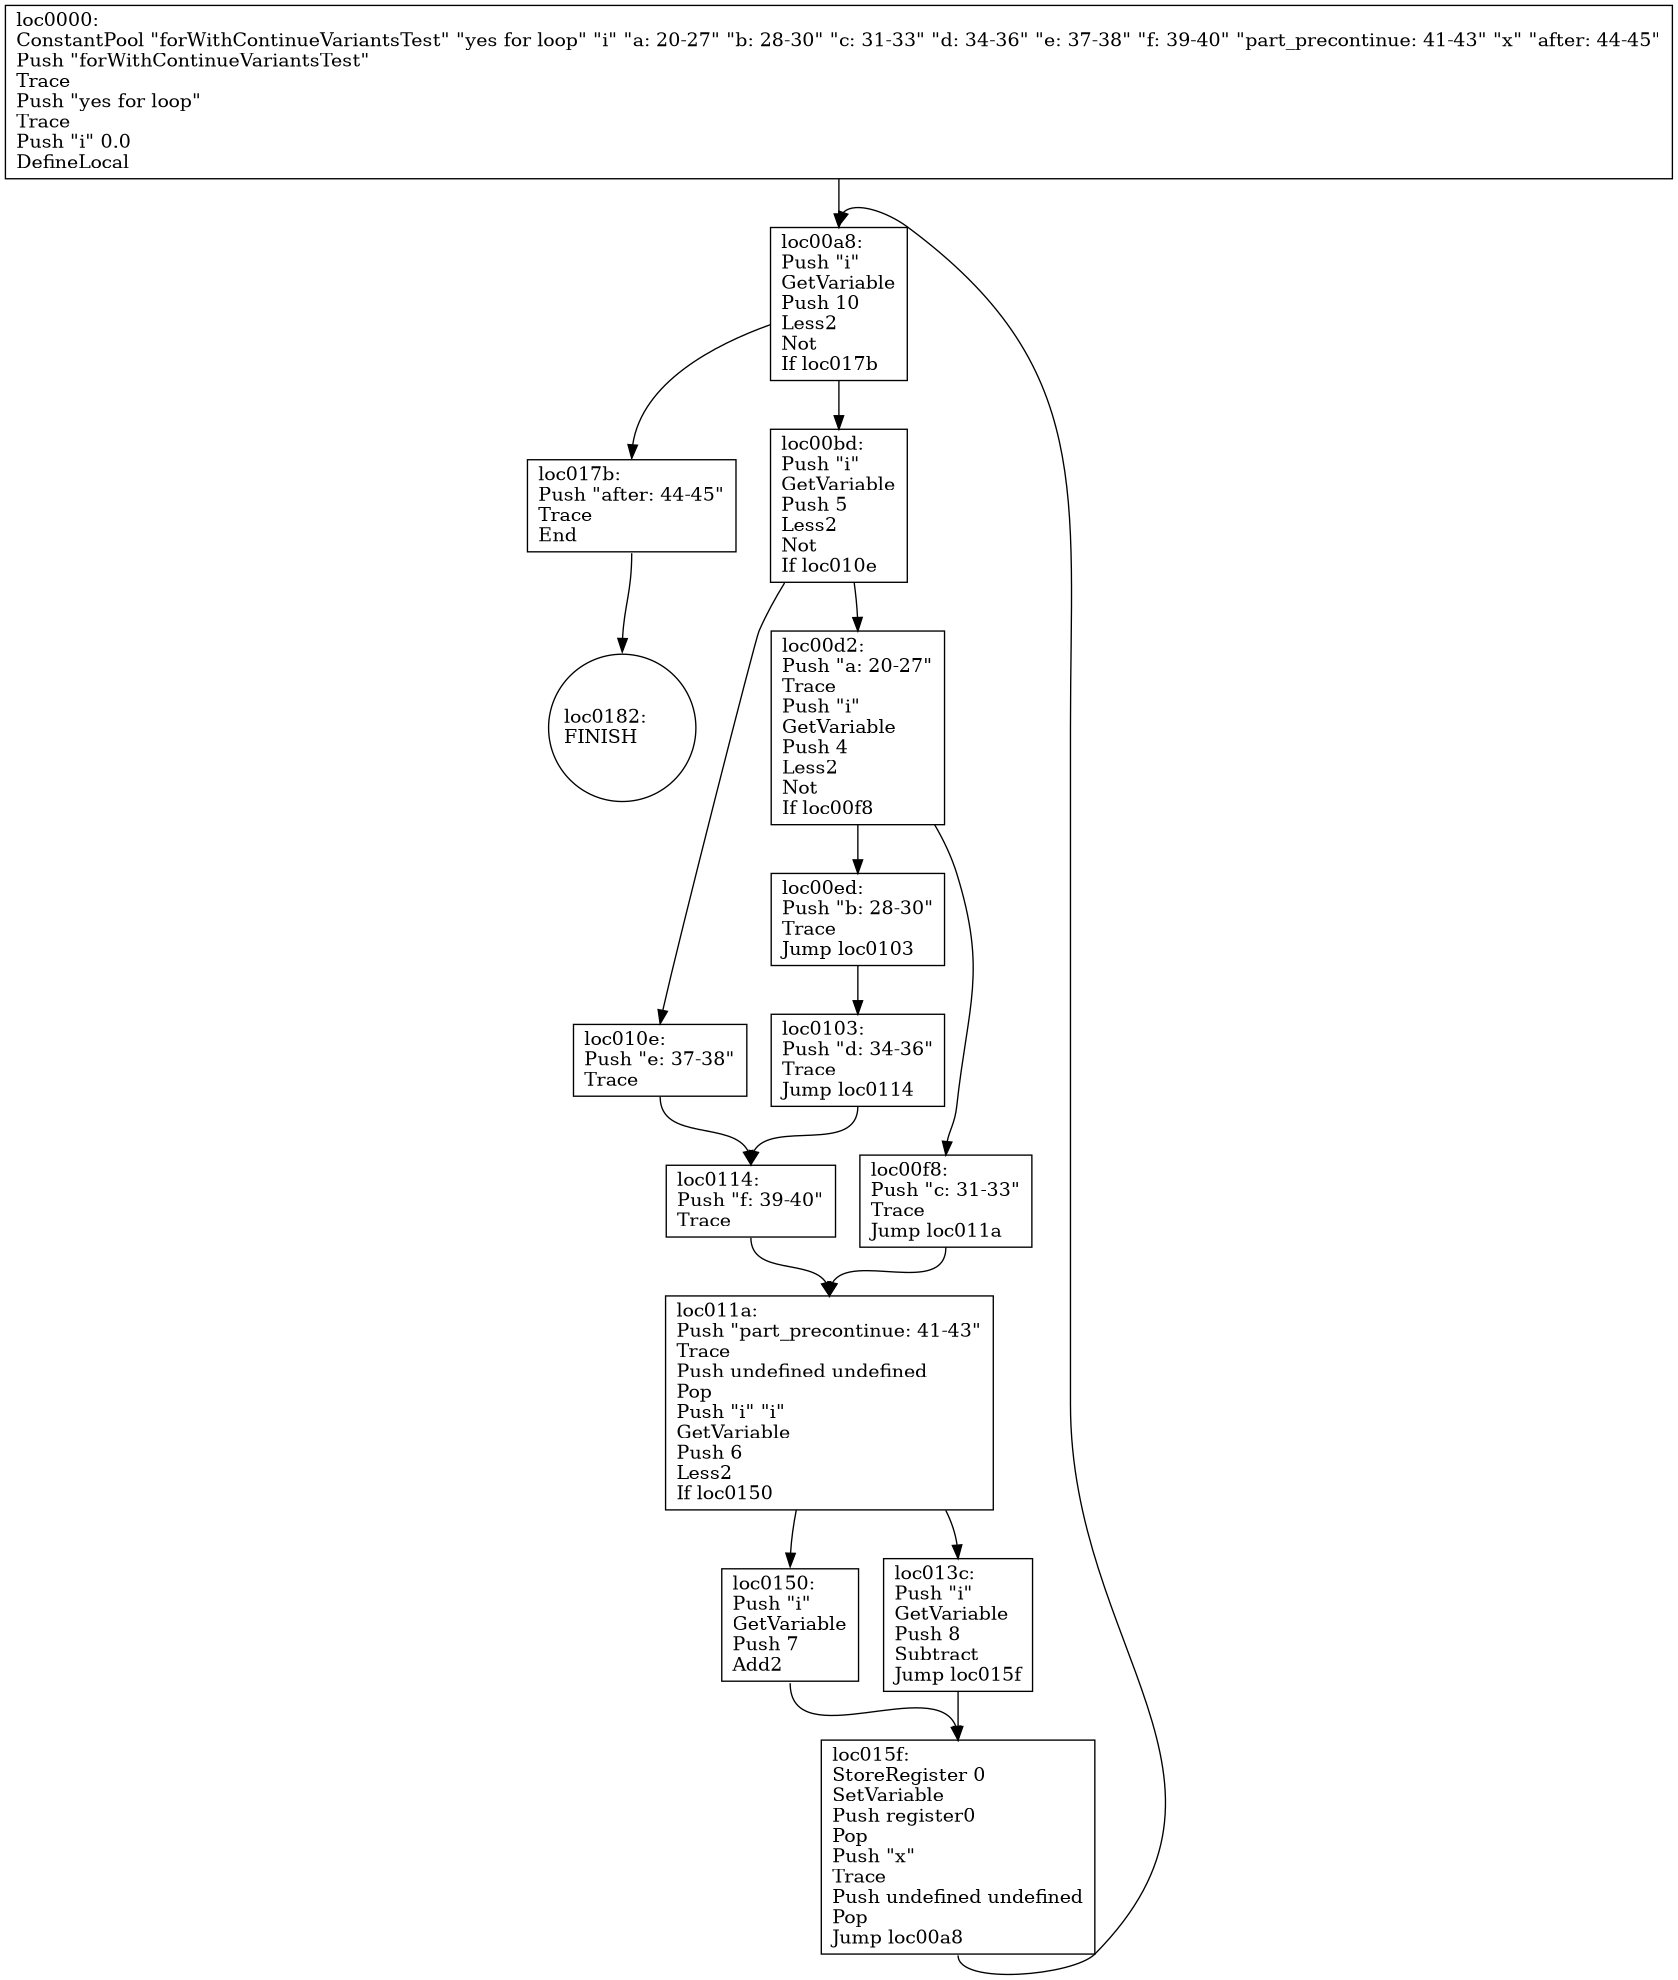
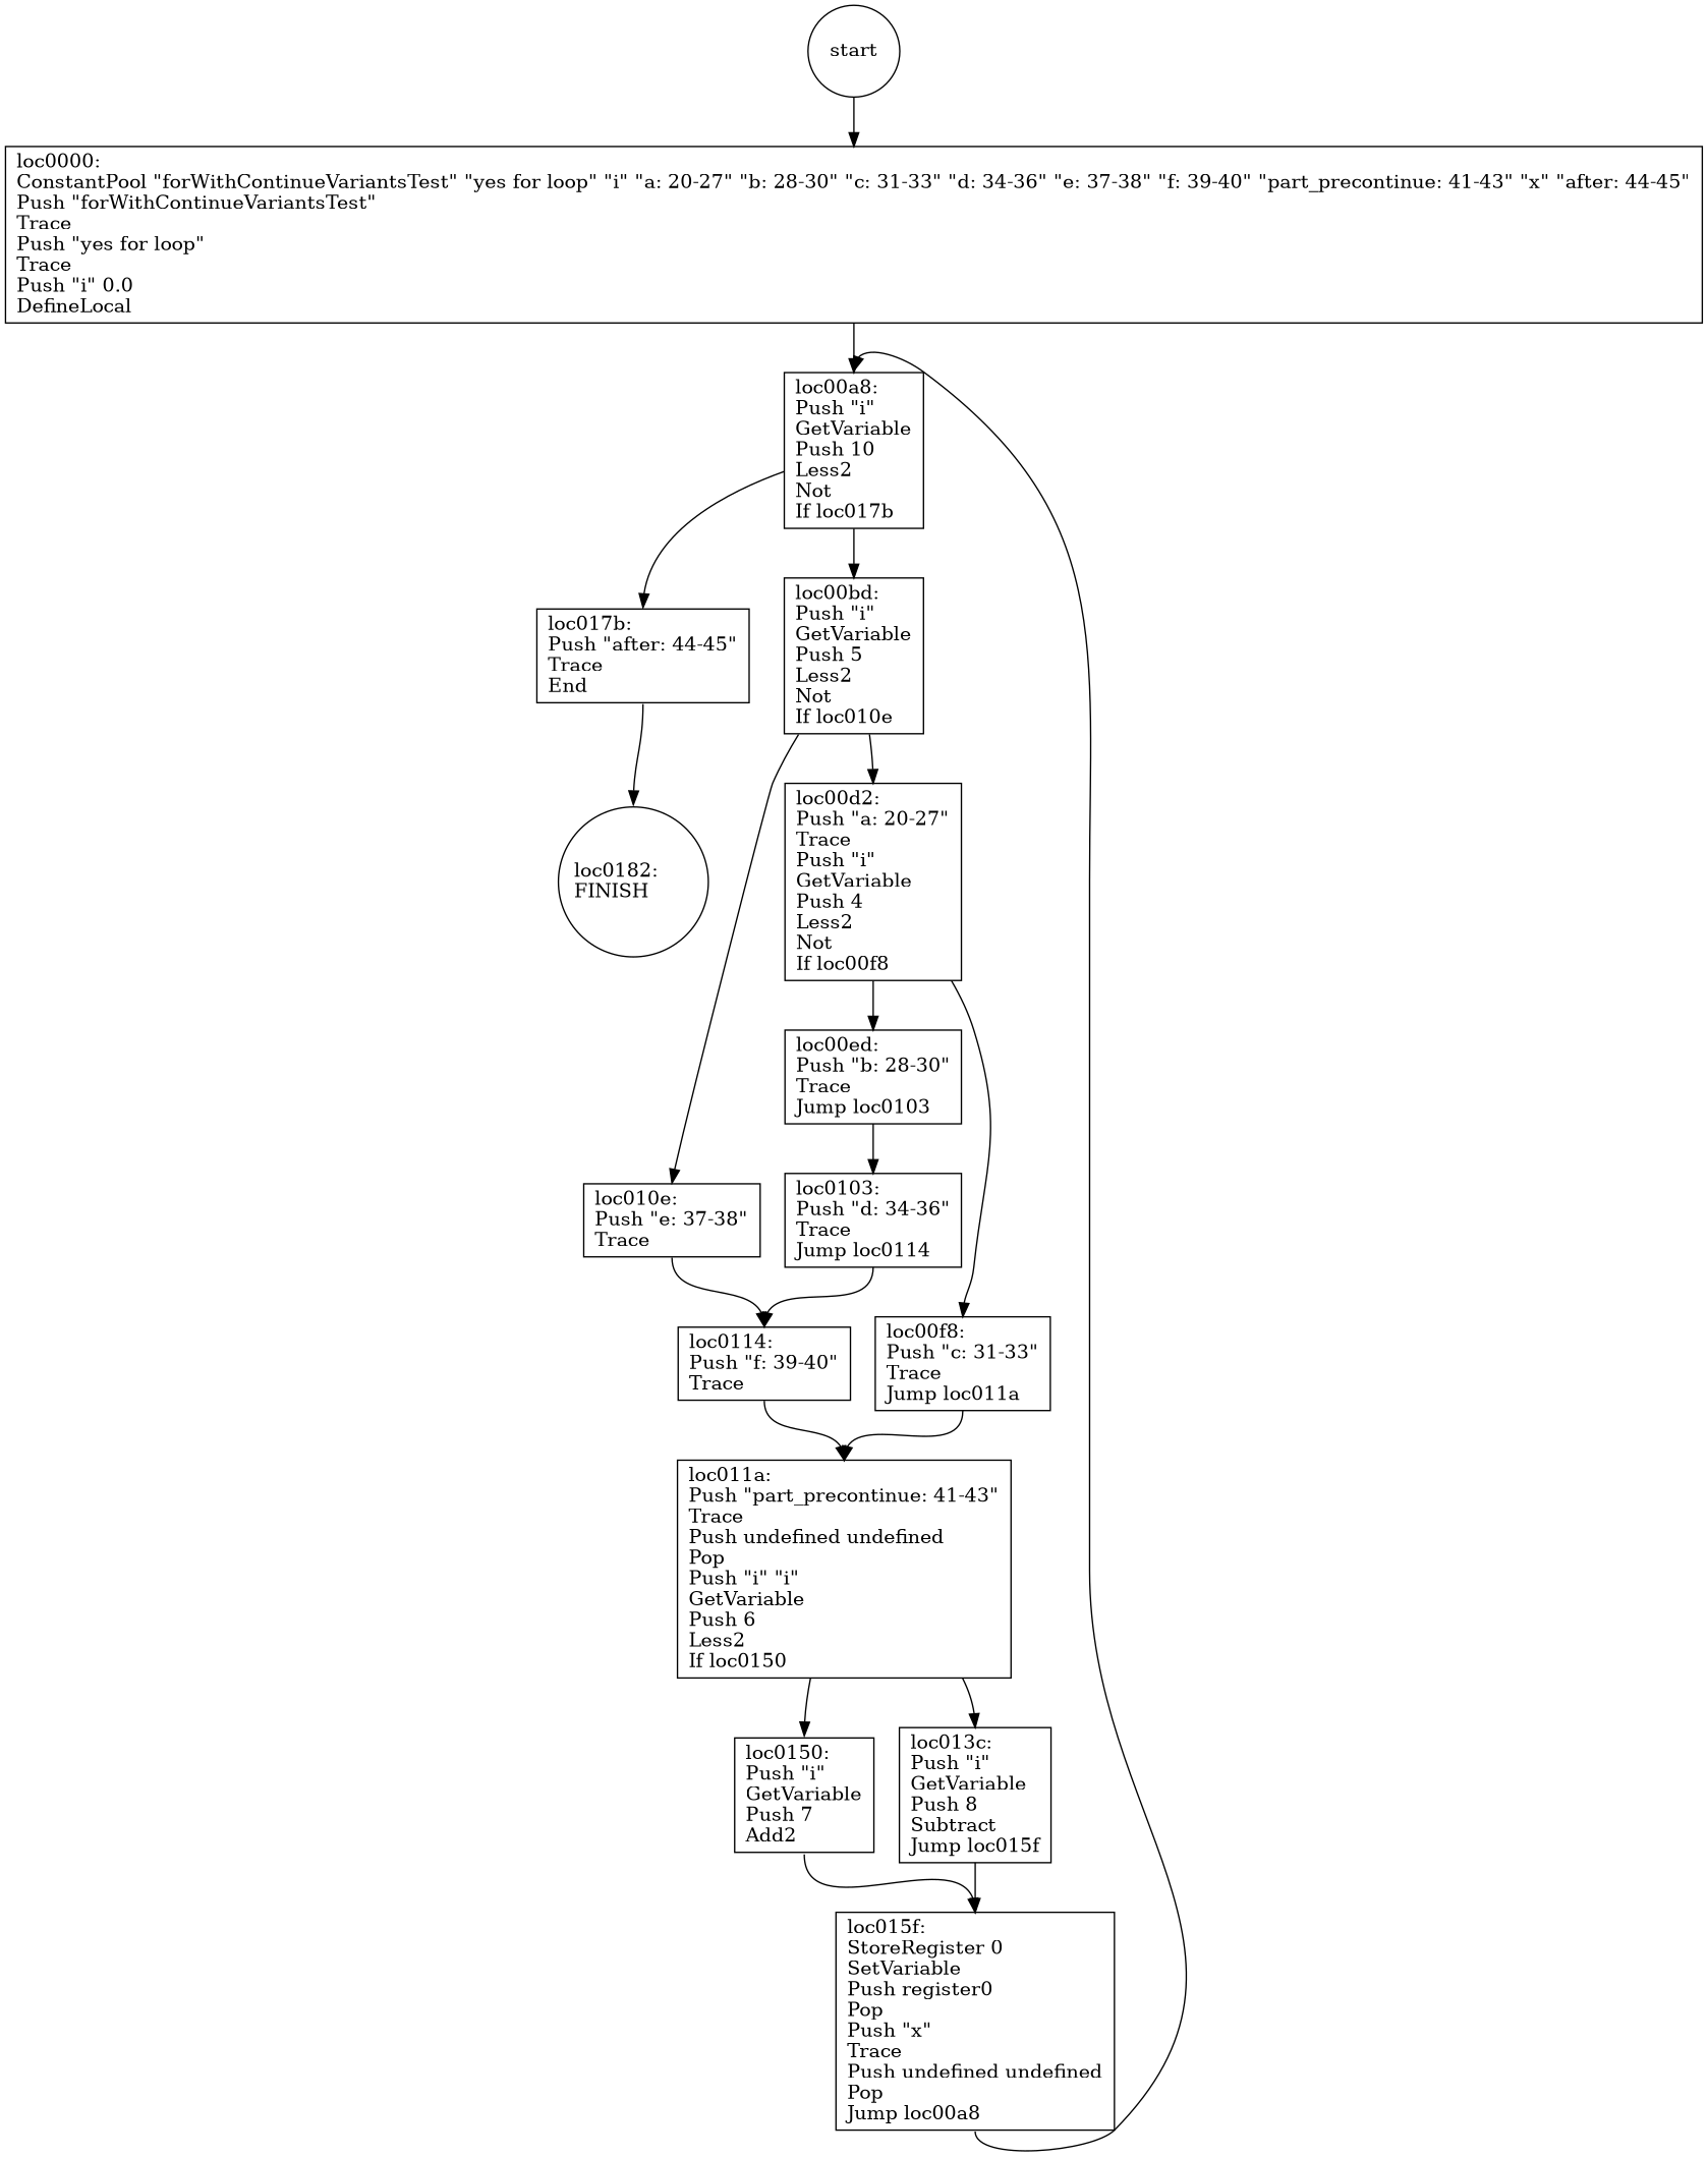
  digraph {
    node [shape=box]
    edge [headport=n tailport=s]
+   start [shape=circle]
    n2 [label="loc0000:\lConstantPool \"forWithContinueVariantsTest\" \"yes for loop\" \"i\" \"a: 20-27\" \"b: 28-30\" \"c: 31-33\" \"d: 34-36\" \"e: 37-38\" \"f: 39-40\" \"part_precontinue: 41-43\" \"x\" \"after: 44-45\"\lPush \"forWithContinueVariantsTest\"\lTrace\lPush \"yes for loop\"\lTrace\lPush \"i\" 0.0\lDefineLocal\l"]
    n3 [label="loc00a8:\lPush \"i\"\lGetVariable\lPush 10\lLess2\lNot\lIf loc017b\l"]
    n4 [label="loc017b:\lPush \"after: 44-45\"\lTrace\lEnd\l"]
    n5 [label="loc00bd:\lPush \"i\"\lGetVariable\lPush 5\lLess2\lNot\lIf loc010e\l"]
    n6 [label="loc0182:\lFINISH\l" shape=circle]
    n7 [label="loc010e:\lPush \"e: 37-38\"\lTrace\l"]
    n8 [label="loc00d2:\lPush \"a: 20-27\"\lTrace\lPush \"i\"\lGetVariable\lPush 4\lLess2\lNot\lIf loc00f8\l"]
    n9 [label="loc011a:\lPush \"part_precontinue: 41-43\"\lTrace\lPush undefined undefined\lPop\lPush \"i\" \"i\"\lGetVariable\lPush 6\lLess2\lIf loc0150\l"]
    n10 [label="loc0150:\lPush \"i\"\lGetVariable\lPush 7\lAdd2\l"]
    n11 [label="loc013c:\lPush \"i\"\lGetVariable\lPush 8\lSubtract\lJump loc015f\l"]
    n12 [label="loc015f:\lStoreRegister 0\lSetVariable\lPush register0\lPop\lPush \"x\"\lTrace\lPush undefined undefined\lPop\lJump loc00a8\l"]
    n13 [label="loc0114:\lPush \"f: 39-40\"\lTrace\l"]
    n14 [label="loc00f8:\lPush \"c: 31-33\"\lTrace\lJump loc011a\l"]
    n15 [label="loc00ed:\lPush \"b: 28-30\"\lTrace\lJump loc0103\l"]
    n16 [label="loc0103:\lPush \"d: 34-36\"\lTrace\lJump loc0114\l"]
+   start -> n2
    n2 -> n3
    n3 -> n4 [tailport=""]
    n3 -> n5 [tailport=""]
    n4 -> n6
    n5 -> n7 [tailport=""]
    n5 -> n8 [tailport=""]
    n7 -> n13
    n8 -> n14 [tailport=""]
    n8 -> n15 [tailport=""]
    n9 -> n10 [tailport=""]
    n9 -> n11 [tailport=""]
    n10 -> n12
    n11 -> n12
    n12 -> n3
    n13 -> n9
    n14 -> n9
    n15 -> n16
    n16 -> n13
  }
